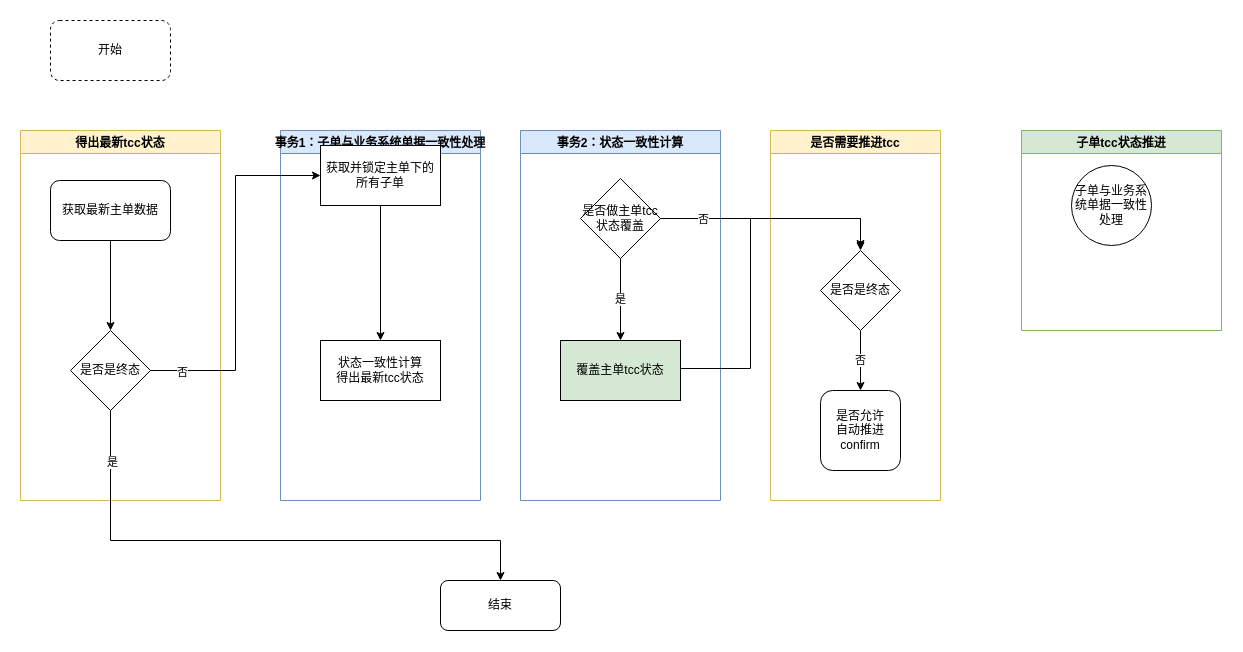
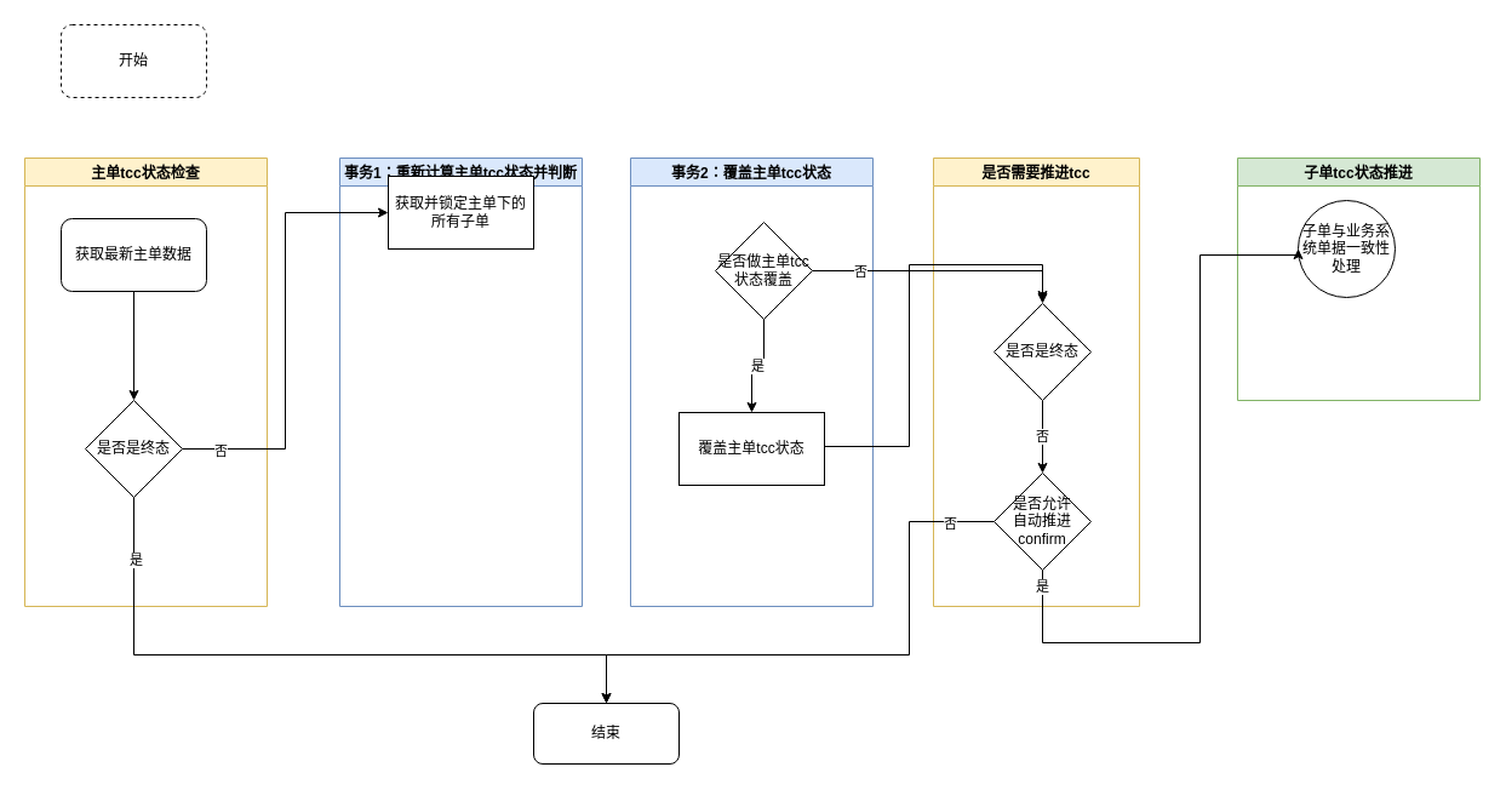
  <mxCell id="0" />
  <mxCell id="1" parent="0" />
  <mxCell id="2" value="开始" style="rounded=1;whiteSpace=wrap;html=1;dashed=1;" vertex="1" parent="1"><mxGeometry x="50" y="20" width="120" height="60" as="geometry" /></mxCell>
- <mxCell id="3" value="得出最新tcc状态" style="swimlane;fillColor=#fff2cc;strokeColor=#d6b656;" vertex="1" parent="1"><mxGeometry x="20" y="130" width="200" height="370" as="geometry" /></mxCell>
+ <mxCell id="3" value="主单tcc状态检查" style="swimlane;fillColor=#fff2cc;strokeColor=#d6b656;" vertex="1" parent="1"><mxGeometry x="20" y="130" width="200" height="370" as="geometry" /></mxCell>
  <mxCell id="4" style="edgeStyle=orthogonalEdgeStyle;rounded=0;orthogonalLoop=1;jettySize=auto;html=1;entryX=0.5;entryY=0;entryDx=0;entryDy=0;" edge="1" parent="3" source="5" target="6"><mxGeometry relative="1" as="geometry" /></mxCell>
  <mxCell id="5" value="获取最新主单数据" style="whiteSpace=wrap;html=1;rounded=1;" vertex="1" parent="3"><mxGeometry x="30" y="50" width="120" height="60" as="geometry" /></mxCell>
  <mxCell id="6" value="是否是终态" style="rhombus;whiteSpace=wrap;html=1;" vertex="1" parent="3"><mxGeometry x="50" y="200" width="80" height="80" as="geometry" /></mxCell>
- <mxCell id="7" value="事务1：子单与业务系统单据一致性处理" style="swimlane;fillColor=#dae8fc;strokeColor=#6c8ebf;" vertex="1" parent="1"><mxGeometry x="280" y="130" width="200" height="370" as="geometry" /></mxCell>
- <mxCell id="8" style="edgeStyle=orthogonalEdgeStyle;rounded=0;orthogonalLoop=1;jettySize=auto;html=1;entryX=0.5;entryY=0;entryDx=0;entryDy=0;" edge="1" parent="7" source="9" target="10"><mxGeometry relative="1" as="geometry" /></mxCell>
+ <mxCell id="7" value="事务1：重新计算主单tcc状态并判断" style="swimlane;fillColor=#dae8fc;strokeColor=#6c8ebf;" vertex="1" parent="1"><mxGeometry x="280" y="130" width="200" height="370" as="geometry" /></mxCell>
  <mxCell id="9" value="获取并锁定主单下的所有子单" style="rounded=0;whiteSpace=wrap;html=1;" vertex="1" parent="7"><mxGeometry x="40" y="15" width="120" height="60" as="geometry" /></mxCell>
- <mxCell id="10" value="状态一致性计算&lt;br&gt;得出最新tcc状态" style="rounded=0;whiteSpace=wrap;html=1;" vertex="1" parent="7"><mxGeometry x="40" y="210" width="120" height="60" as="geometry" /></mxCell>
  <mxCell id="11" value="结束" style="rounded=1;whiteSpace=wrap;html=1;" vertex="1" parent="1"><mxGeometry x="440" y="580" width="120" height="50" as="geometry" /></mxCell>
  <mxCell id="12" style="edgeStyle=orthogonalEdgeStyle;rounded=0;orthogonalLoop=1;jettySize=auto;html=1;entryX=0;entryY=0.5;entryDx=0;entryDy=0;" edge="1" parent="1" source="6" target="9"><mxGeometry relative="1" as="geometry" /></mxCell>
  <mxCell id="13" value="否" style="edgeLabel;html=1;align=center;verticalAlign=middle;resizable=0;points=[];" vertex="1" connectable="0" parent="12"><mxGeometry x="-0.828" y="-1" relative="1" as="geometry"><mxPoint as="offset" /></mxGeometry></mxCell>
  <mxCell id="14" value="子单tcc状态推进" style="swimlane;fillColor=#d5e8d4;strokeColor=#82b366;" vertex="1" parent="1"><mxGeometry x="1021" y="130" width="200" height="200" as="geometry" /></mxCell>
  <mxCell id="15" value="子单与业务系统单据一致性处理" style="ellipse;whiteSpace=wrap;html=1;aspect=fixed;gradientColor=none;" vertex="1" parent="14"><mxGeometry x="50" y="35" width="80" height="80" as="geometry" /></mxCell>
- <mxCell id="16" value="事务2：状态一致性计算" style="swimlane;fillColor=#dae8fc;strokeColor=#6c8ebf;" vertex="1" parent="1"><mxGeometry x="520" y="130" width="200" height="370" as="geometry" /></mxCell>
- <mxCell id="17" value="覆盖主单tcc状态" style="rounded=0;whiteSpace=wrap;html=1;fillColor=#d5e8d4;" vertex="1" parent="16"><mxGeometry x="40.0" y="210" width="120" height="60" as="geometry" /></mxCell>
- <mxCell id="18" value="是否做主单tcc状态覆盖" style="rhombus;whiteSpace=wrap;html=1;" vertex="1" parent="16"><mxGeometry x="60" y="48" width="80" height="80" as="geometry" /></mxCell>
+ <mxCell id="16" value="事务2：覆盖主单tcc状态" style="swimlane;fillColor=#dae8fc;strokeColor=#6c8ebf;" vertex="1" parent="1"><mxGeometry x="520" y="130" width="200" height="370" as="geometry" /></mxCell>
+ <mxCell id="17" value="覆盖主单tcc状态" style="rounded=0;whiteSpace=wrap;html=1;" vertex="1" parent="16"><mxGeometry x="40.0" y="210" width="120" height="60" as="geometry" /></mxCell>
+ <mxCell id="18" value="是否做主单tcc状态覆盖" style="rhombus;whiteSpace=wrap;html=1;" vertex="1" parent="16"><mxGeometry x="70" y="53" width="80" height="80" as="geometry" /></mxCell>
  <mxCell id="19" value="是" style="edgeStyle=orthogonalEdgeStyle;rounded=0;orthogonalLoop=1;jettySize=auto;html=1;" edge="1" parent="16" source="18" target="17"><mxGeometry relative="1" as="geometry" /></mxCell>
  <mxCell id="20" value="是否需要推进tcc" style="swimlane;fillColor=#fff2cc;strokeColor=#d6b656;" vertex="1" parent="1"><mxGeometry x="770" y="130" width="170" height="370" as="geometry" /></mxCell>
  <mxCell id="21" value="否" style="edgeStyle=orthogonalEdgeStyle;rounded=0;orthogonalLoop=1;jettySize=auto;html=1;entryX=0.5;entryY=0;entryDx=0;entryDy=0;" edge="1" parent="20" source="22" target="23"><mxGeometry relative="1" as="geometry" /></mxCell>
  <mxCell id="22" value="是否是终态" style="rhombus;whiteSpace=wrap;html=1;" vertex="1" parent="20"><mxGeometry x="50" y="120" width="80" height="80" as="geometry" /></mxCell>
- <mxCell id="23" value="是否允许&lt;br&gt;自动推进&lt;br&gt;confirm" style="whiteSpace=wrap;html=1;rounded=1;" vertex="1" parent="20"><mxGeometry x="50" y="260" width="80" height="80" as="geometry" /></mxCell>
+ <mxCell id="23" value="是否允许&lt;br&gt;自动推进&lt;br&gt;confirm" style="rhombus;whiteSpace=wrap;html=1;" vertex="1" parent="20"><mxGeometry x="50" y="260" width="80" height="80" as="geometry" /></mxCell>
  <mxCell id="24" style="edgeStyle=orthogonalEdgeStyle;rounded=0;orthogonalLoop=1;jettySize=auto;html=1;entryX=0.5;entryY=0;entryDx=0;entryDy=0;" edge="1" parent="1" source="6" target="11"><mxGeometry relative="1" as="geometry"><Array as="points"><mxPoint x="110" y="540" /><mxPoint x="500" y="540" /></Array></mxGeometry></mxCell>
  <mxCell id="25" value="是" style="edgeLabel;html=1;align=center;verticalAlign=middle;resizable=0;points=[];" vertex="1" connectable="0" parent="24"><mxGeometry x="-0.818" y="1" relative="1" as="geometry"><mxPoint as="offset" /></mxGeometry></mxCell>
  <mxCell id="26" style="edgeStyle=orthogonalEdgeStyle;rounded=0;orthogonalLoop=1;jettySize=auto;html=1;entryX=0.5;entryY=0;entryDx=0;entryDy=0;" edge="1" parent="1" source="18" target="22"><mxGeometry relative="1" as="geometry"><mxPoint x="860" y="220" as="targetPoint" /></mxGeometry></mxCell>
  <mxCell id="27" value="否" style="edgeLabel;html=1;align=center;verticalAlign=middle;resizable=0;points=[];" vertex="1" connectable="0" parent="26"><mxGeometry x="-0.636" relative="1" as="geometry"><mxPoint as="offset" /></mxGeometry></mxCell>
  <mxCell id="28" style="edgeStyle=orthogonalEdgeStyle;rounded=0;orthogonalLoop=1;jettySize=auto;html=1;entryX=0.5;entryY=0;entryDx=0;entryDy=0;" edge="1" parent="1"><mxGeometry relative="1" as="geometry"><mxPoint x="680" y="368" as="sourcePoint" /><mxPoint x="860" y="248" as="targetPoint" /><Array as="points"><mxPoint x="750" y="368" /><mxPoint x="750" y="218" /><mxPoint x="860" y="218" /></Array></mxGeometry></mxCell>
+ <mxCell id="29" style="edgeStyle=orthogonalEdgeStyle;rounded=0;orthogonalLoop=1;jettySize=auto;html=1;entryX=0;entryY=0.5;entryDx=0;entryDy=0;" edge="1" parent="1" source="23" target="15"><mxGeometry relative="1" as="geometry"><Array as="points"><mxPoint x="860" y="530" /><mxPoint x="990" y="530" /><mxPoint x="990" y="210" /></Array></mxGeometry></mxCell>
+ <mxCell id="30" value="是" style="edgeLabel;html=1;align=center;verticalAlign=middle;resizable=0;points=[];" vertex="1" connectable="0" parent="29"><mxGeometry x="-0.958" y="-1" relative="1" as="geometry"><mxPoint as="offset" /></mxGeometry></mxCell>
+ <mxCell id="31" style="edgeStyle=orthogonalEdgeStyle;rounded=0;orthogonalLoop=1;jettySize=auto;html=1;entryX=0.5;entryY=0;entryDx=0;entryDy=0;" edge="1" parent="1" source="23" target="11"><mxGeometry relative="1" as="geometry"><Array as="points"><mxPoint x="750" y="430" /><mxPoint x="750" y="540" /><mxPoint x="500" y="540" /></Array></mxGeometry></mxCell>
+ <mxCell id="32" value="否" style="edgeLabel;html=1;align=center;verticalAlign=middle;resizable=0;points=[];" vertex="1" connectable="0" parent="31"><mxGeometry x="-0.844" y="1" relative="1" as="geometry"><mxPoint as="offset" /></mxGeometry></mxCell>
